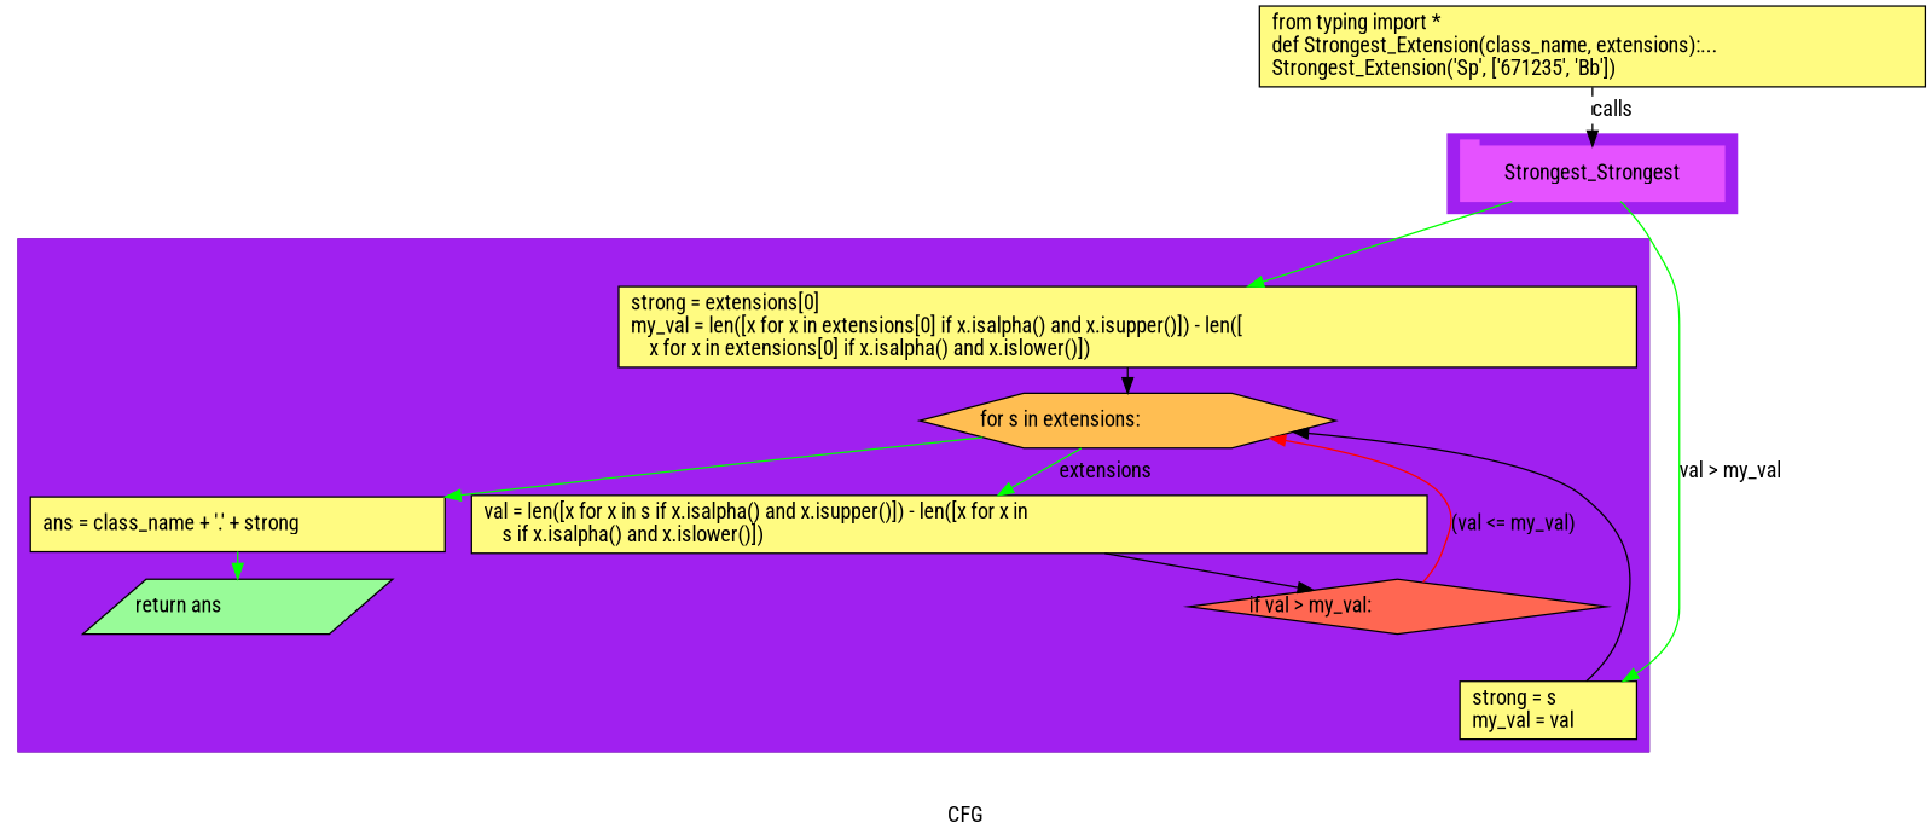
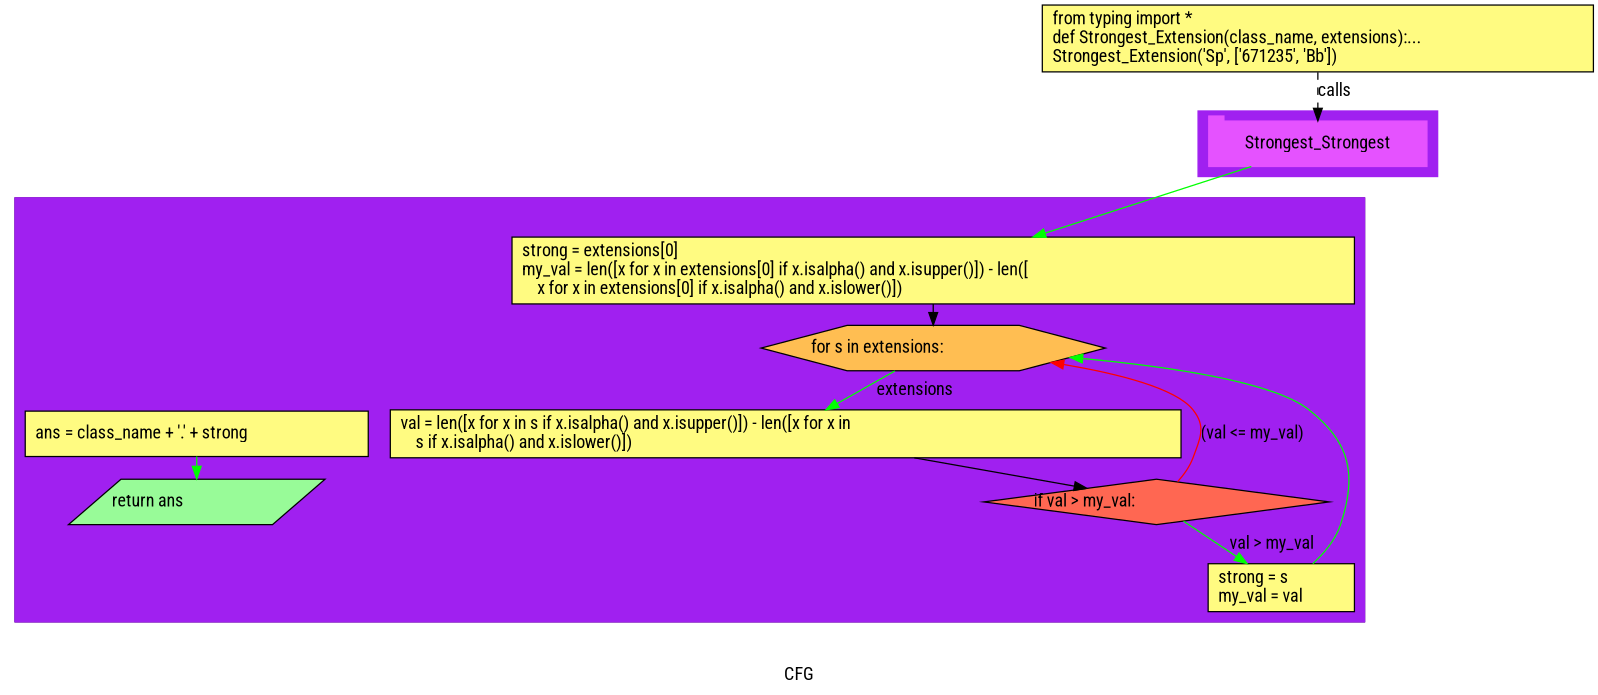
  digraph {
    compound=True
    fontname="Roboto Condensed"
    label=CFG
    pack=False
    rankdir=TB
    ranksep=0.02
    node [fontname="Roboto Condensed" shape=rectangle style="filled,solid" fillcolor="#FFFB81"]
    edge [color=green fontname="Roboto Condensed"]
    n1 [color="#E552FF" height=0.5 label=Strongest_Strongest linenum="[18]" shape=tab style=filled width=2.4028 fillcolor=""]
    n2 [height=0.73611 label="strong = extensions[0]\lmy_val = len([x for x in extensions[0] if x.isalpha() and x.isupper()]) - len([\l    x for x in extensions[0] if x.isalpha() and x.islower()])\l" linenum="[5, 6]" width=9.2778]
    n3 [fillcolor="#FFBE52" height=0.5 label="for s in extensions:\l" linenum="[8]" shape=hexagon width=3.7941]
    n4 [height=0.52778 label="val = len([x for x in s if x.isalpha() and x.isupper()]) - len([x for x in\l    s if x.isalpha() and x.islower()])\l" linenum="[9]" width=8.7083]
    n5 [height=0.5 label="ans = class_name + '.' + strong\l" linenum="[15]" width=3.7778]
    n6 [fillcolor="#FF6752" height=0.5 label="if val > my_val:\l" linenum="[11]" shape=diamond width=3.8043]
    n7 [fillcolor="#98fb98" height=0.5 label="return ans\l" linenum="[16]" shape=parallelogram width=2.6206]
    n8 [height=0.52778 label="strong = s\lmy_val = val\l" linenum="[12, 13]" width=1.6111]
    n9 [height=0.73611 label="from typing import *\ldef Strongest_Extension(class_name, extensions):...\lStrongest_Extension('Sp', ['671235', 'Bb'])\l" linenum="[1]" width=6.0694]
    subgraph cluster_1 {
      color=purple
      compound=true
      label=""
      shape=tab
      style=filled
      n1
    }
    subgraph cluster_2 {
      label=Strongest_Extension
      n2
      n3
      n4
      n5
      n6
      n7
      n8
      subgraph cluster_3 {
        color=purple
        compound=true
        label=""
        shape=tab
        style=filled
      }
      subgraph cluster_4 {
        color=purple
        compound=true
        label=""
        shape=tab
        style=filled
      }
    }
    n1 -> n2
    n2 -> n3 [color=black]
    n3 -> n4 [label=extensions]
-   n3 -> n5
    n4 -> n6 [color=black]
    n5 -> n7
    n6 -> n3 [color=red label="(val <= my_val)"]
-   n1 -> n8 [label="val > my_val"]
-   n8 -> n3 [color=black]
+   n6 -> n8 [label="val > my_val"]
+   n8 -> n3
    n9 -> n1 [label=calls style=dashed color=""]
  }
